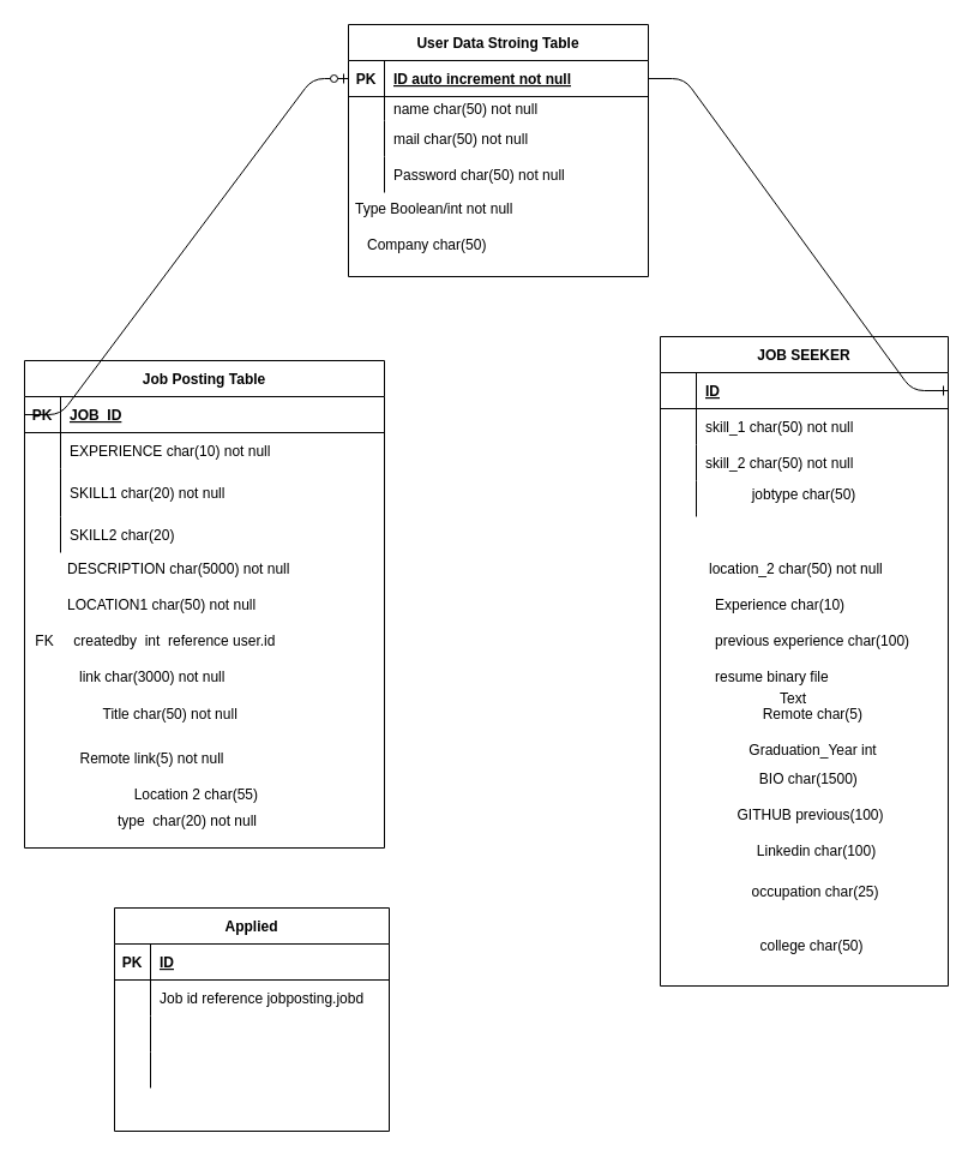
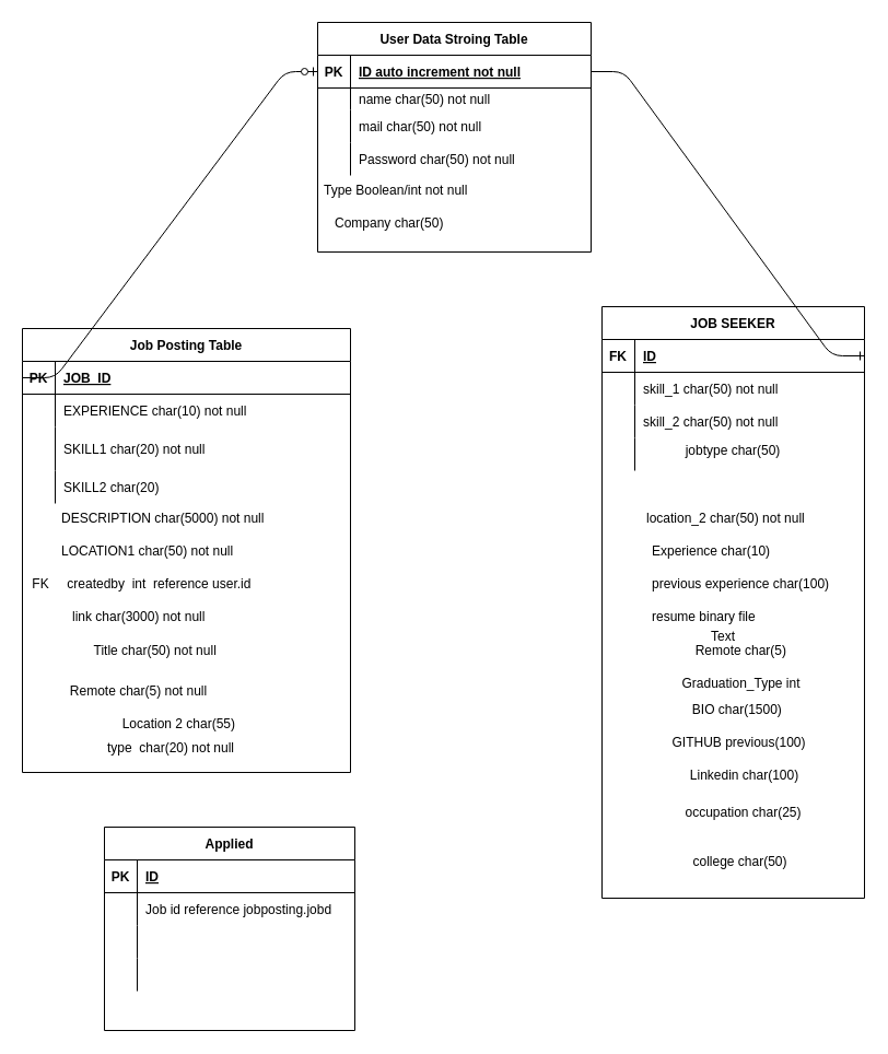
  <mxCell id="0" />
  <mxCell id="1" parent="0" />
  <mxCell id="2" value="User Data Stroing Table" style="shape=table;startSize=30;container=1;collapsible=1;childLayout=tableLayout;fixedRows=1;rowLines=0;fontStyle=1;align=center;resizeLast=1;" parent="1" vertex="1"><mxGeometry x="290" y="20" width="250" height="210" as="geometry" /></mxCell>
  <mxCell id="3" value="" style="shape=partialRectangle;collapsible=0;dropTarget=0;pointerEvents=0;fillColor=none;top=0;left=0;bottom=1;right=0;points=[[0,0.5],[1,0.5]];portConstraint=eastwest;" parent="2" vertex="1"><mxGeometry y="30" width="250" height="30" as="geometry" /></mxCell>
  <mxCell id="4" value="PK" style="shape=partialRectangle;connectable=0;fillColor=none;top=0;left=0;bottom=0;right=0;fontStyle=1;overflow=hidden;" parent="3" vertex="1"><mxGeometry width="30" height="30" as="geometry" /></mxCell>
  <mxCell id="5" value="ID auto increment not null" style="shape=partialRectangle;connectable=0;fillColor=none;top=0;left=0;bottom=0;right=0;align=left;spacingLeft=6;fontStyle=5;overflow=hidden;" parent="3" vertex="1"><mxGeometry x="30" width="220" height="30" as="geometry" /></mxCell>
  <mxCell id="6" value="" style="shape=partialRectangle;collapsible=0;dropTarget=0;pointerEvents=0;fillColor=none;top=0;left=0;bottom=0;right=0;points=[[0,0.5],[1,0.5]];portConstraint=eastwest;" parent="2" vertex="1"><mxGeometry y="60" width="250" height="20" as="geometry" /></mxCell>
  <mxCell id="7" value="" style="shape=partialRectangle;connectable=0;fillColor=none;top=0;left=0;bottom=0;right=0;editable=1;overflow=hidden;" parent="6" vertex="1"><mxGeometry width="30" height="20" as="geometry" /></mxCell>
  <mxCell id="8" value="name char(50) not null" style="shape=partialRectangle;connectable=0;fillColor=none;top=0;left=0;bottom=0;right=0;align=left;spacingLeft=6;overflow=hidden;" parent="6" vertex="1"><mxGeometry x="30" width="220" height="20" as="geometry" /></mxCell>
  <mxCell id="9" value="" style="shape=partialRectangle;collapsible=0;dropTarget=0;pointerEvents=0;fillColor=none;top=0;left=0;bottom=0;right=0;points=[[0,0.5],[1,0.5]];portConstraint=eastwest;" parent="2" vertex="1"><mxGeometry y="80" width="250" height="30" as="geometry" /></mxCell>
  <mxCell id="10" value="" style="shape=partialRectangle;connectable=0;fillColor=none;top=0;left=0;bottom=0;right=0;editable=1;overflow=hidden;" parent="9" vertex="1"><mxGeometry width="30" height="30" as="geometry" /></mxCell>
  <mxCell id="11" value="mail char(50) not null" style="shape=partialRectangle;connectable=0;fillColor=none;top=0;left=0;bottom=0;right=0;align=left;spacingLeft=6;overflow=hidden;" parent="9" vertex="1"><mxGeometry x="30" width="220" height="30" as="geometry" /></mxCell>
  <mxCell id="12" value="" style="shape=partialRectangle;collapsible=0;dropTarget=0;pointerEvents=0;fillColor=none;top=0;left=0;bottom=0;right=0;points=[[0,0.5],[1,0.5]];portConstraint=eastwest;" parent="2" vertex="1"><mxGeometry y="110" width="250" height="30" as="geometry" /></mxCell>
  <mxCell id="13" value="" style="shape=partialRectangle;connectable=0;fillColor=none;top=0;left=0;bottom=0;right=0;editable=1;overflow=hidden;" parent="12" vertex="1"><mxGeometry width="30" height="30" as="geometry" /></mxCell>
  <mxCell id="14" value="Password char(50) not null" style="shape=partialRectangle;connectable=0;fillColor=none;top=0;left=0;bottom=0;right=0;align=left;spacingLeft=6;overflow=hidden;" parent="12" vertex="1"><mxGeometry x="30" width="220" height="30" as="geometry" /></mxCell>
  <mxCell id="15" value="Type Boolean/int not null" style="text;strokeColor=none;fillColor=none;spacingLeft=4;spacingRight=4;overflow=hidden;rotatable=0;points=[[0,0.5],[1,0.5]];portConstraint=eastwest;fontSize=12;" parent="1" vertex="1"><mxGeometry x="290" y="160" width="190" height="30" as="geometry" /></mxCell>
  <mxCell id="16" value="Company char(50)" style="text;strokeColor=none;fillColor=none;spacingLeft=4;spacingRight=4;overflow=hidden;rotatable=0;points=[[0,0.5],[1,0.5]];portConstraint=eastwest;fontSize=12;" parent="1" vertex="1"><mxGeometry x="300" y="190" width="150" height="30" as="geometry" /></mxCell>
  <mxCell id="17" value="JOB SEEKER" style="shape=table;startSize=30;container=1;collapsible=1;childLayout=tableLayout;fixedRows=1;rowLines=0;fontStyle=1;align=center;resizeLast=1;" parent="1" vertex="1"><mxGeometry x="550" y="280" width="240" height="541" as="geometry" /></mxCell>
  <mxCell id="18" value="" style="shape=partialRectangle;collapsible=0;dropTarget=0;pointerEvents=0;fillColor=none;top=0;left=0;bottom=1;right=0;points=[[0,0.5],[1,0.5]];portConstraint=eastwest;" parent="17" vertex="1"><mxGeometry y="30" width="240" height="30" as="geometry" /></mxCell>
+ <mxCell id="19" value="FK" style="shape=partialRectangle;connectable=0;fillColor=none;top=0;left=0;bottom=0;right=0;fontStyle=1;overflow=hidden;" parent="18" vertex="1"><mxGeometry width="30" height="30" as="geometry"><mxRectangle width="30" height="30" as="alternateBounds" /></mxGeometry></mxCell>
  <mxCell id="20" value="ID" style="shape=partialRectangle;connectable=0;fillColor=none;top=0;left=0;bottom=0;right=0;align=left;spacingLeft=6;fontStyle=5;overflow=hidden;" parent="18" vertex="1"><mxGeometry x="30" width="210" height="30" as="geometry"><mxRectangle width="210" height="30" as="alternateBounds" /></mxGeometry></mxCell>
  <mxCell id="21" value="" style="shape=partialRectangle;collapsible=0;dropTarget=0;pointerEvents=0;fillColor=none;top=0;left=0;bottom=0;right=0;points=[[0,0.5],[1,0.5]];portConstraint=eastwest;" parent="17" vertex="1"><mxGeometry y="60" width="240" height="30" as="geometry" /></mxCell>
  <mxCell id="22" value="" style="shape=partialRectangle;connectable=0;fillColor=none;top=0;left=0;bottom=0;right=0;editable=1;overflow=hidden;" parent="21" vertex="1"><mxGeometry width="30" height="30" as="geometry"><mxRectangle width="30" height="30" as="alternateBounds" /></mxGeometry></mxCell>
  <mxCell id="23" value="skill_1 char(50) not null" style="shape=partialRectangle;connectable=0;fillColor=none;top=0;left=0;bottom=0;right=0;align=left;spacingLeft=6;overflow=hidden;" parent="21" vertex="1"><mxGeometry x="30" width="210" height="30" as="geometry"><mxRectangle width="210" height="30" as="alternateBounds" /></mxGeometry></mxCell>
  <mxCell id="24" value="" style="shape=partialRectangle;collapsible=0;dropTarget=0;pointerEvents=0;fillColor=none;top=0;left=0;bottom=0;right=0;points=[[0,0.5],[1,0.5]];portConstraint=eastwest;" parent="17" vertex="1"><mxGeometry y="90" width="240" height="30" as="geometry" /></mxCell>
  <mxCell id="25" value="" style="shape=partialRectangle;connectable=0;fillColor=none;top=0;left=0;bottom=0;right=0;editable=1;overflow=hidden;" parent="24" vertex="1"><mxGeometry width="30" height="30" as="geometry"><mxRectangle width="30" height="30" as="alternateBounds" /></mxGeometry></mxCell>
  <mxCell id="26" value="skill_2 char(50) not null" style="shape=partialRectangle;connectable=0;fillColor=none;top=0;left=0;bottom=0;right=0;align=left;spacingLeft=6;overflow=hidden;" parent="24" vertex="1"><mxGeometry x="30" width="210" height="30" as="geometry"><mxRectangle width="210" height="30" as="alternateBounds" /></mxGeometry></mxCell>
  <mxCell id="27" value="" style="shape=partialRectangle;collapsible=0;dropTarget=0;pointerEvents=0;fillColor=none;top=0;left=0;bottom=0;right=0;points=[[0,0.5],[1,0.5]];portConstraint=eastwest;" parent="17" vertex="1"><mxGeometry y="120" width="240" height="30" as="geometry" /></mxCell>
  <mxCell id="28" value="" style="shape=partialRectangle;connectable=0;fillColor=none;top=0;left=0;bottom=0;right=0;editable=1;overflow=hidden;" parent="27" vertex="1"><mxGeometry width="30" height="30" as="geometry"><mxRectangle width="30" height="30" as="alternateBounds" /></mxGeometry></mxCell>
  <mxCell id="29" value="" style="shape=partialRectangle;connectable=0;fillColor=none;top=0;left=0;bottom=0;right=0;align=left;spacingLeft=6;overflow=hidden;" parent="27" vertex="1"><mxGeometry x="30" width="210" height="30" as="geometry"><mxRectangle width="210" height="30" as="alternateBounds" /></mxGeometry></mxCell>
  <mxCell id="30" value="" style="edgeStyle=entityRelationEdgeStyle;fontSize=12;html=1;endArrow=ERone;endFill=1;exitX=1;exitY=0.5;exitDx=0;exitDy=0;entryX=1;entryY=0.5;entryDx=0;entryDy=0;" parent="1" source="3" target="18" edge="1"><mxGeometry width="100" height="100" relative="1" as="geometry"><mxPoint x="360" y="320" as="sourcePoint" /><mxPoint x="460" y="220" as="targetPoint" /></mxGeometry></mxCell>
  <mxCell id="31" value="location_2 char(50) not null" style="text;strokeColor=none;fillColor=none;spacingLeft=4;spacingRight=4;overflow=hidden;rotatable=0;points=[[0,0.5],[1,0.5]];portConstraint=eastwest;fontSize=12;" parent="1" vertex="1"><mxGeometry x="585" y="460" width="165" height="30" as="geometry" /></mxCell>
  <mxCell id="32" value="Experience char(10) " style="text;strokeColor=none;fillColor=none;spacingLeft=4;spacingRight=4;overflow=hidden;rotatable=0;points=[[0,0.5],[1,0.5]];portConstraint=eastwest;fontSize=12;" parent="1" vertex="1"><mxGeometry x="590" y="490" width="150" height="30" as="geometry" /></mxCell>
  <mxCell id="33" value="previous experience char(100)" style="text;strokeColor=none;fillColor=none;spacingLeft=4;spacingRight=4;overflow=hidden;rotatable=0;points=[[0,0.5],[1,0.5]];portConstraint=eastwest;fontSize=12;" parent="1" vertex="1"><mxGeometry x="590" y="520" width="180" height="30" as="geometry" /></mxCell>
  <mxCell id="34" value="resume binary file" style="text;strokeColor=none;fillColor=none;spacingLeft=4;spacingRight=4;overflow=hidden;rotatable=0;points=[[0,0.5],[1,0.5]];portConstraint=eastwest;fontSize=12;" parent="1" vertex="1"><mxGeometry x="590" y="550" width="170" height="30" as="geometry" /></mxCell>
  <mxCell id="35" value="Job Posting Table" style="shape=table;startSize=30;container=1;collapsible=1;childLayout=tableLayout;fixedRows=1;rowLines=0;fontStyle=1;align=center;resizeLast=1;" parent="1" vertex="1"><mxGeometry x="20" y="300" width="300" height="406" as="geometry" /></mxCell>
  <mxCell id="36" value="" style="shape=partialRectangle;collapsible=0;dropTarget=0;pointerEvents=0;fillColor=none;top=0;left=0;bottom=1;right=0;points=[[0,0.5],[1,0.5]];portConstraint=eastwest;" parent="35" vertex="1"><mxGeometry y="30" width="300" height="30" as="geometry" /></mxCell>
  <mxCell id="37" value="PK" style="shape=partialRectangle;connectable=0;fillColor=none;top=0;left=0;bottom=0;right=0;fontStyle=1;overflow=hidden;" parent="36" vertex="1"><mxGeometry width="30" height="30" as="geometry"><mxRectangle width="30" height="30" as="alternateBounds" /></mxGeometry></mxCell>
  <mxCell id="38" value="JOB_ID" style="shape=partialRectangle;connectable=0;fillColor=none;top=0;left=0;bottom=0;right=0;align=left;spacingLeft=6;fontStyle=5;overflow=hidden;" parent="36" vertex="1"><mxGeometry x="30" width="270" height="30" as="geometry"><mxRectangle width="270" height="30" as="alternateBounds" /></mxGeometry></mxCell>
  <mxCell id="39" value="" style="shape=partialRectangle;collapsible=0;dropTarget=0;pointerEvents=0;fillColor=none;top=0;left=0;bottom=0;right=0;points=[[0,0.5],[1,0.5]];portConstraint=eastwest;" parent="35" vertex="1"><mxGeometry y="60" width="300" height="30" as="geometry" /></mxCell>
  <mxCell id="40" value="" style="shape=partialRectangle;connectable=0;fillColor=none;top=0;left=0;bottom=0;right=0;editable=1;overflow=hidden;" parent="39" vertex="1"><mxGeometry width="30" height="30" as="geometry"><mxRectangle width="30" height="30" as="alternateBounds" /></mxGeometry></mxCell>
  <mxCell id="41" value="EXPERIENCE char(10) not null" style="shape=partialRectangle;connectable=0;fillColor=none;top=0;left=0;bottom=0;right=0;align=left;spacingLeft=6;overflow=hidden;" parent="39" vertex="1"><mxGeometry x="30" width="270" height="30" as="geometry"><mxRectangle width="270" height="30" as="alternateBounds" /></mxGeometry></mxCell>
  <mxCell id="42" value="" style="shape=partialRectangle;collapsible=0;dropTarget=0;pointerEvents=0;fillColor=none;top=0;left=0;bottom=0;right=0;points=[[0,0.5],[1,0.5]];portConstraint=eastwest;" parent="35" vertex="1"><mxGeometry y="90" width="300" height="40" as="geometry" /></mxCell>
  <mxCell id="43" value="" style="shape=partialRectangle;connectable=0;fillColor=none;top=0;left=0;bottom=0;right=0;editable=1;overflow=hidden;" parent="42" vertex="1"><mxGeometry width="30" height="40" as="geometry"><mxRectangle width="30" height="40" as="alternateBounds" /></mxGeometry></mxCell>
  <mxCell id="44" value="SKILL1 char(20) not null" style="shape=partialRectangle;connectable=0;fillColor=none;top=0;left=0;bottom=0;right=0;align=left;spacingLeft=6;overflow=hidden;" parent="42" vertex="1"><mxGeometry x="30" width="270" height="40" as="geometry"><mxRectangle width="270" height="40" as="alternateBounds" /></mxGeometry></mxCell>
  <mxCell id="45" value="" style="shape=partialRectangle;collapsible=0;dropTarget=0;pointerEvents=0;fillColor=none;top=0;left=0;bottom=0;right=0;points=[[0,0.5],[1,0.5]];portConstraint=eastwest;" parent="35" vertex="1"><mxGeometry y="130" width="300" height="30" as="geometry" /></mxCell>
  <mxCell id="46" value="" style="shape=partialRectangle;connectable=0;fillColor=none;top=0;left=0;bottom=0;right=0;editable=1;overflow=hidden;" parent="45" vertex="1"><mxGeometry width="30" height="30" as="geometry"><mxRectangle width="30" height="30" as="alternateBounds" /></mxGeometry></mxCell>
  <mxCell id="47" value="SKILL2 char(20) " style="shape=partialRectangle;connectable=0;fillColor=none;top=0;left=0;bottom=0;right=0;align=left;spacingLeft=6;overflow=hidden;" parent="45" vertex="1"><mxGeometry x="30" width="270" height="30" as="geometry"><mxRectangle width="270" height="30" as="alternateBounds" /></mxGeometry></mxCell>
  <mxCell id="48" value="" style="edgeStyle=entityRelationEdgeStyle;fontSize=12;html=1;endArrow=ERzeroToOne;endFill=1;exitX=0;exitY=0.5;exitDx=0;exitDy=0;entryX=0;entryY=0.5;entryDx=0;entryDy=0;" parent="1" source="36" target="3" edge="1"><mxGeometry width="100" height="100" relative="1" as="geometry"><mxPoint x="140" y="170" as="sourcePoint" /><mxPoint x="240" y="70" as="targetPoint" /></mxGeometry></mxCell>
  <mxCell id="49" value="DESCRIPTION char(5000) not null" style="text;strokeColor=none;fillColor=none;spacingLeft=4;spacingRight=4;overflow=hidden;rotatable=0;points=[[0,0.5],[1,0.5]];portConstraint=eastwest;fontSize=12;" parent="1" vertex="1"><mxGeometry x="50" y="460" width="240" height="30" as="geometry" /></mxCell>
  <mxCell id="50" value="LOCATION1 char(50) not null" style="text;strokeColor=none;fillColor=none;spacingLeft=4;spacingRight=4;overflow=hidden;rotatable=0;points=[[0,0.5],[1,0.5]];portConstraint=eastwest;fontSize=12;" parent="1" vertex="1"><mxGeometry x="50" y="490" width="230" height="30" as="geometry" /></mxCell>
  <mxCell id="51" value=" FK     createdby  int  reference user.id" style="text;strokeColor=none;fillColor=none;spacingLeft=4;spacingRight=4;overflow=hidden;rotatable=0;points=[[0,0.5],[1,0.5]];portConstraint=eastwest;fontSize=12;" parent="1" vertex="1"><mxGeometry x="20" y="520" width="290" height="30" as="geometry" /></mxCell>
  <mxCell id="52" value="link char(3000) not null" style="text;strokeColor=none;fillColor=none;spacingLeft=4;spacingRight=4;overflow=hidden;rotatable=0;points=[[0,0.5],[1,0.5]];portConstraint=eastwest;fontSize=12;" parent="1" vertex="1"><mxGeometry x="60" y="550" width="240" height="30" as="geometry" /></mxCell>
  <mxCell id="53" value="&amp;nbsp;Title char(50) not null" style="text;html=1;strokeColor=none;fillColor=none;align=center;verticalAlign=middle;whiteSpace=wrap;rounded=0;" parent="1" vertex="1"><mxGeometry x="55" y="580" width="170" height="30" as="geometry" /></mxCell>
- <mxCell id="54" value="Remote link(5) not null" style="text;html=1;strokeColor=none;fillColor=none;align=center;verticalAlign=middle;whiteSpace=wrap;rounded=0;" parent="1" vertex="1"><mxGeometry x="20" y="617" width="213" height="30" as="geometry" /></mxCell>
+ <mxCell id="54" value="Remote char(5) not null" style="text;html=1;strokeColor=none;fillColor=none;align=center;verticalAlign=middle;whiteSpace=wrap;rounded=0;" parent="1" vertex="1"><mxGeometry x="20" y="617" width="213" height="30" as="geometry" /></mxCell>
  <mxCell id="55" value="Location 2 char(55)&amp;nbsp;" style="text;html=1;strokeColor=none;fillColor=none;align=center;verticalAlign=middle;whiteSpace=wrap;rounded=0;" parent="1" vertex="1"><mxGeometry x="58" y="647" width="214" height="30" as="geometry" /></mxCell>
  <mxCell id="56" value="type&amp;nbsp; char(20) not null" style="text;html=1;strokeColor=none;fillColor=none;align=center;verticalAlign=middle;whiteSpace=wrap;rounded=0;" parent="1" vertex="1"><mxGeometry x="64" y="669" width="184" height="30" as="geometry" /></mxCell>
  <mxCell id="57" value="Remote char(5)&amp;nbsp;" style="text;html=1;strokeColor=none;fillColor=none;align=center;verticalAlign=middle;whiteSpace=wrap;rounded=0;" parent="1" vertex="1"><mxGeometry x="590" y="580" width="178" height="30" as="geometry" /></mxCell>
- <mxCell id="58" value="Graduation_Year int" style="text;html=1;strokeColor=none;fillColor=none;align=center;verticalAlign=middle;whiteSpace=wrap;rounded=0;" parent="1" vertex="1"><mxGeometry x="588" y="610" width="179" height="30" as="geometry" /></mxCell>
+ <mxCell id="58" value="Graduation_Type int" style="text;html=1;strokeColor=none;fillColor=none;align=center;verticalAlign=middle;whiteSpace=wrap;rounded=0;" parent="1" vertex="1"><mxGeometry x="588" y="610" width="179" height="30" as="geometry" /></mxCell>
  <mxCell id="59" value="BIO char(1500)&amp;nbsp;" style="text;html=1;strokeColor=none;fillColor=none;align=center;verticalAlign=middle;whiteSpace=wrap;rounded=0;" parent="1" vertex="1"><mxGeometry x="588" y="634" width="175" height="30" as="geometry" /></mxCell>
  <mxCell id="60" value="GITHUB previous(100)" style="text;html=1;strokeColor=none;fillColor=none;align=center;verticalAlign=middle;whiteSpace=wrap;rounded=0;" parent="1" vertex="1"><mxGeometry x="590" y="664" width="171" height="30" as="geometry" /></mxCell>
  <mxCell id="61" value="Linkedin char(100)" style="text;html=1;strokeColor=none;fillColor=none;align=center;verticalAlign=middle;whiteSpace=wrap;rounded=0;" parent="1" vertex="1"><mxGeometry x="595" y="694" width="171" height="30" as="geometry" /></mxCell>
  <mxCell id="62" value="jobtype char(50)" style="text;html=1;strokeColor=none;fillColor=none;align=center;verticalAlign=middle;whiteSpace=wrap;rounded=0;" parent="1" vertex="1"><mxGeometry x="607" y="397" width="126" height="30" as="geometry" /></mxCell>
  <mxCell id="63" value="Text" style="text;html=1;strokeColor=none;fillColor=none;align=center;verticalAlign=middle;whiteSpace=wrap;rounded=0;" parent="1" vertex="1"><mxGeometry x="631" y="567" width="60" height="30" as="geometry" /></mxCell>
  <mxCell id="64" value="occupation char(25)" style="text;html=1;strokeColor=none;fillColor=none;align=center;verticalAlign=middle;whiteSpace=wrap;rounded=0;" parent="1" vertex="1"><mxGeometry x="598" y="728" width="163" height="30" as="geometry" /></mxCell>
  <mxCell id="65" value="college char(50)" style="text;html=1;strokeColor=none;fillColor=none;align=center;verticalAlign=middle;whiteSpace=wrap;rounded=0;" parent="1" vertex="1"><mxGeometry x="595" y="773" width="163" height="30" as="geometry" /></mxCell>
  <mxCell id="66" value="Applied" style="shape=table;startSize=30;container=1;collapsible=1;childLayout=tableLayout;fixedRows=1;rowLines=0;fontStyle=1;align=center;resizeLast=1;" vertex="1" parent="1"><mxGeometry x="95" y="756" width="229" height="186" as="geometry" /></mxCell>
  <mxCell id="67" value="" style="shape=partialRectangle;collapsible=0;dropTarget=0;pointerEvents=0;fillColor=none;top=0;left=0;bottom=1;right=0;points=[[0,0.5],[1,0.5]];portConstraint=eastwest;" vertex="1" parent="66"><mxGeometry y="30" width="229" height="30" as="geometry" /></mxCell>
  <mxCell id="68" value="PK" style="shape=partialRectangle;connectable=0;fillColor=none;top=0;left=0;bottom=0;right=0;fontStyle=1;overflow=hidden;" vertex="1" parent="67"><mxGeometry width="30" height="30" as="geometry"><mxRectangle width="30" height="30" as="alternateBounds" /></mxGeometry></mxCell>
  <mxCell id="69" value="ID" style="shape=partialRectangle;connectable=0;fillColor=none;top=0;left=0;bottom=0;right=0;align=left;spacingLeft=6;fontStyle=5;overflow=hidden;" vertex="1" parent="67"><mxGeometry x="30" width="199" height="30" as="geometry"><mxRectangle width="199" height="30" as="alternateBounds" /></mxGeometry></mxCell>
  <mxCell id="70" value="" style="shape=partialRectangle;collapsible=0;dropTarget=0;pointerEvents=0;fillColor=none;top=0;left=0;bottom=0;right=0;points=[[0,0.5],[1,0.5]];portConstraint=eastwest;" vertex="1" parent="66"><mxGeometry y="60" width="229" height="30" as="geometry" /></mxCell>
  <mxCell id="71" value="" style="shape=partialRectangle;connectable=0;fillColor=none;top=0;left=0;bottom=0;right=0;editable=1;overflow=hidden;" vertex="1" parent="70"><mxGeometry width="30" height="30" as="geometry"><mxRectangle width="30" height="30" as="alternateBounds" /></mxGeometry></mxCell>
  <mxCell id="72" value="Job id reference jobposting.jobd" style="shape=partialRectangle;connectable=0;fillColor=none;top=0;left=0;bottom=0;right=0;align=left;spacingLeft=6;overflow=hidden;" vertex="1" parent="70"><mxGeometry x="30" width="199" height="30" as="geometry"><mxRectangle width="199" height="30" as="alternateBounds" /></mxGeometry></mxCell>
  <mxCell id="73" value="" style="shape=partialRectangle;collapsible=0;dropTarget=0;pointerEvents=0;fillColor=none;top=0;left=0;bottom=0;right=0;points=[[0,0.5],[1,0.5]];portConstraint=eastwest;" vertex="1" parent="66"><mxGeometry y="90" width="229" height="30" as="geometry" /></mxCell>
  <mxCell id="74" value="" style="shape=partialRectangle;connectable=0;fillColor=none;top=0;left=0;bottom=0;right=0;editable=1;overflow=hidden;" vertex="1" parent="73"><mxGeometry width="30" height="30" as="geometry"><mxRectangle width="30" height="30" as="alternateBounds" /></mxGeometry></mxCell>
  <mxCell id="75" value="" style="shape=partialRectangle;connectable=0;fillColor=none;top=0;left=0;bottom=0;right=0;align=left;spacingLeft=6;overflow=hidden;" vertex="1" parent="73"><mxGeometry x="30" width="199" height="30" as="geometry"><mxRectangle width="199" height="30" as="alternateBounds" /></mxGeometry></mxCell>
  <mxCell id="76" value="" style="shape=partialRectangle;collapsible=0;dropTarget=0;pointerEvents=0;fillColor=none;top=0;left=0;bottom=0;right=0;points=[[0,0.5],[1,0.5]];portConstraint=eastwest;" vertex="1" parent="66"><mxGeometry y="120" width="229" height="30" as="geometry" /></mxCell>
  <mxCell id="77" value="" style="shape=partialRectangle;connectable=0;fillColor=none;top=0;left=0;bottom=0;right=0;editable=1;overflow=hidden;" vertex="1" parent="76"><mxGeometry width="30" height="30" as="geometry"><mxRectangle width="30" height="30" as="alternateBounds" /></mxGeometry></mxCell>
  <mxCell id="78" value="" style="shape=partialRectangle;connectable=0;fillColor=none;top=0;left=0;bottom=0;right=0;align=left;spacingLeft=6;overflow=hidden;" vertex="1" parent="76"><mxGeometry x="30" width="199" height="30" as="geometry"><mxRectangle width="199" height="30" as="alternateBounds" /></mxGeometry></mxCell>
